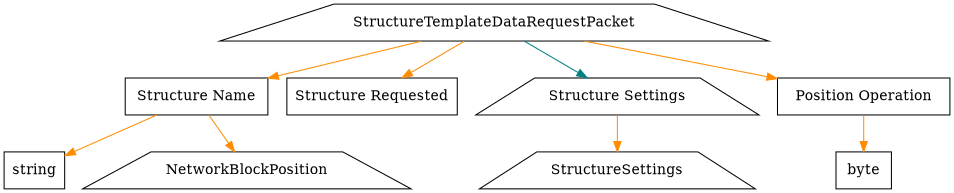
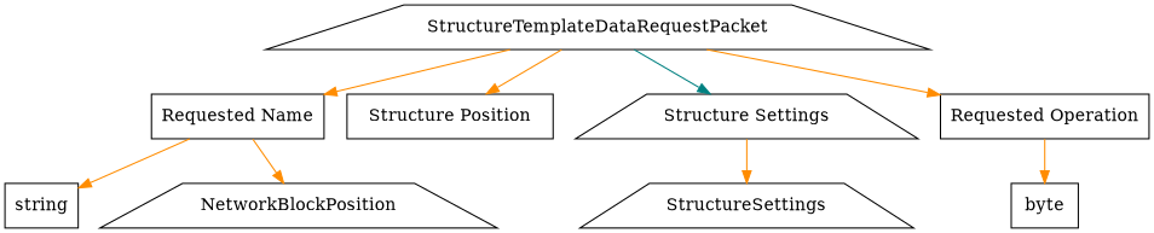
  digraph {
    rankdir=TB
    node [shape=box]
    edge [color=darkorange]
    n1 [label=string]
    n2 [label=NetworkBlockPosition shape=trapezium]
    n3 [label=StructureSettings shape=trapezium]
    n4 [label=byte]
    n5 [label=StructureTemplateDataRequestPacket shape=trapezium]
-   n6 [label="Structure Name"]
-   n7 [label="Structure Requested"]
+   n6 [label="Requested Name"]
+   n7 [label="Structure Position"]
    n8 [label="Structure Settings" shape=trapezium]
-   n9 [label="Position Operation"]
+   n9 [label="Requested Operation"]
    subgraph sub_1 {
      rank=max
      n1
      n2
      n3
      n4
    }
    n5 -> n6
    n5 -> n7
    n5 -> n8 [color=teal]
    n5 -> n9
    n6 -> n1
    n6 -> n2
    n8 -> n3
    n9 -> n4
  }
